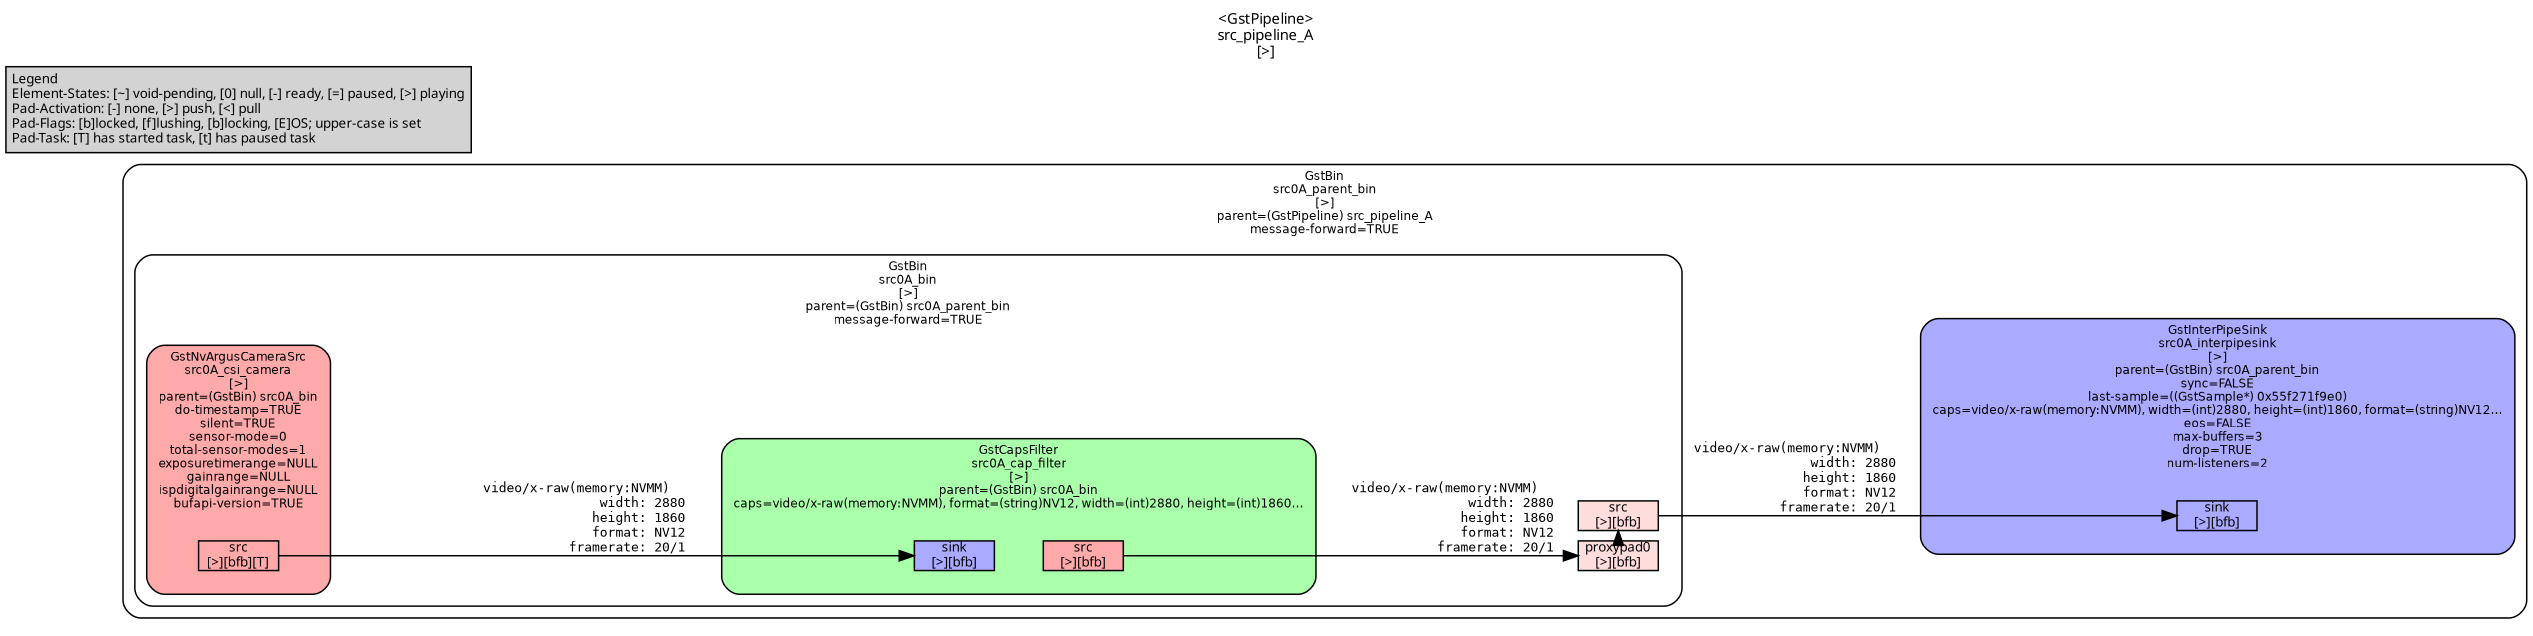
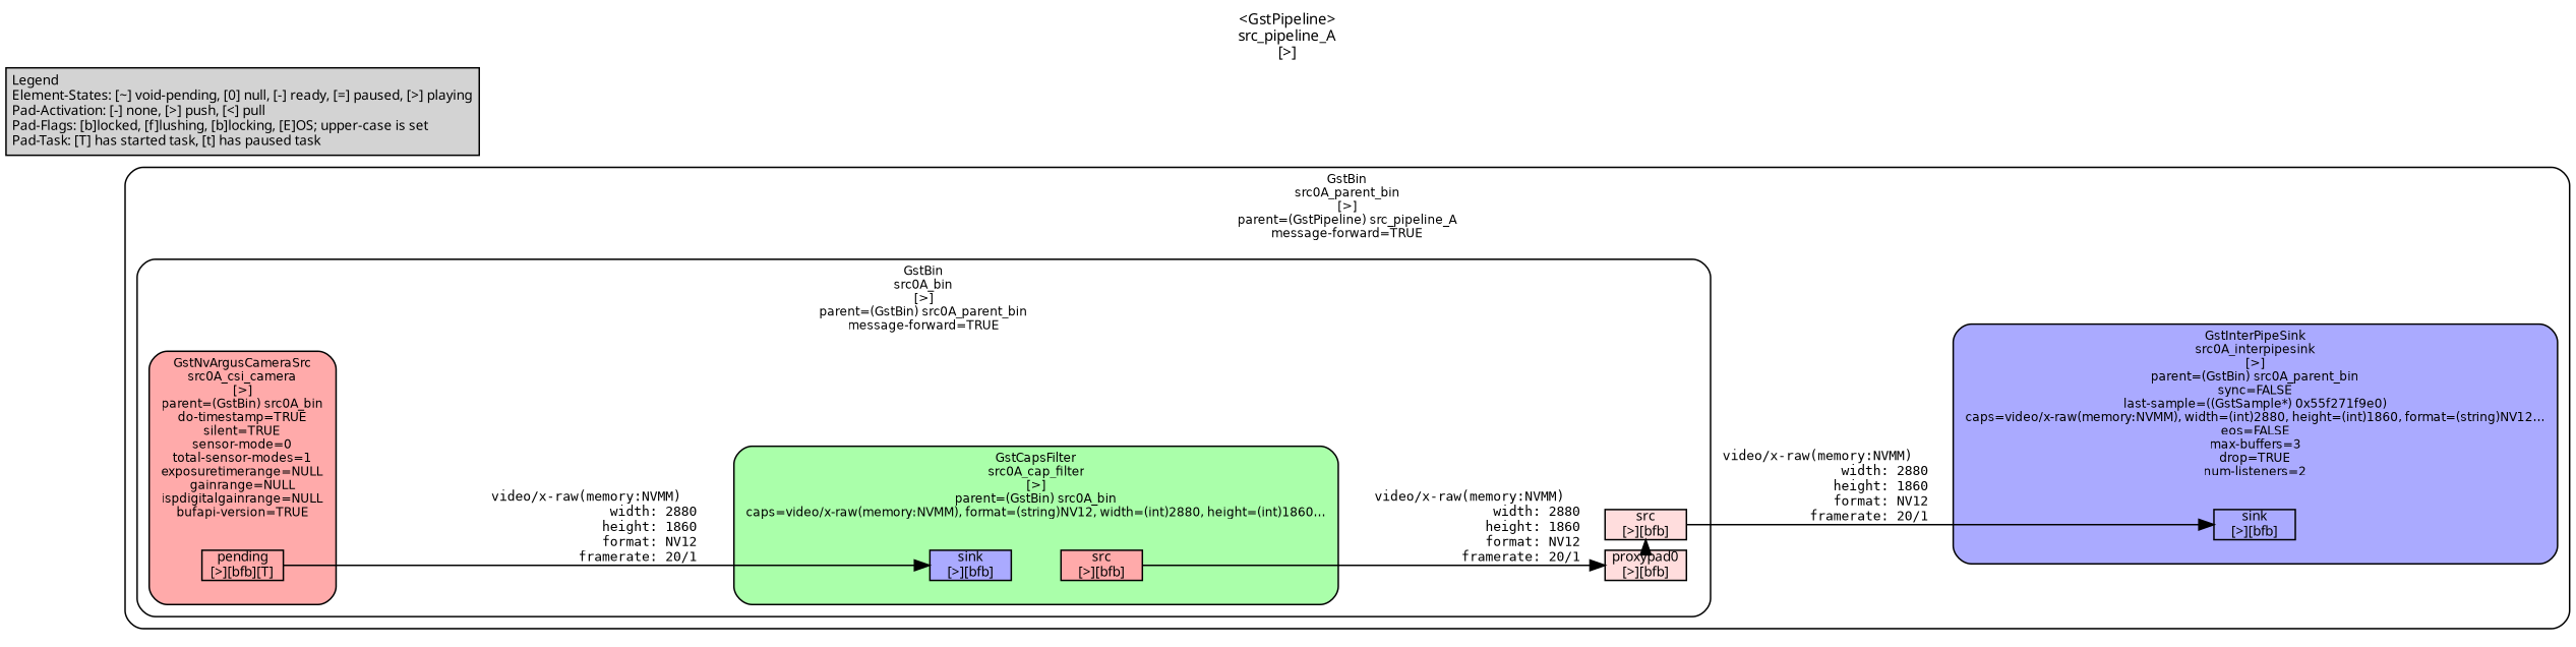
  digraph {
    fontname=sans
    fontsize=10
    label="<GstPipeline>\nsrc_pipeline_A\n[>]"
    labelloc=t
    nodesep=.1
    rankdir=LR
    ranksep=.2
    node [color=black fillcolor="#aaaaff" fontname=sans fontsize=9 margin="0.0,0.0" shape=box style="filled,solid"]
    edge [fontname=monospace fontsize=9 labelfontsize=6]
    n1 [height=0.2 label="sink\n[>][bfb]"]
    n2 [fillcolor="#ffdddd" height=0.2 label="proxypad0\n[>][bfb]"]
    n3 [fillcolor="#ffdddd" height=0.2 label="src\n[>][bfb]"]
-   n4 [fillcolor="#ffaaaa" height=0.2 label="src\n[>][bfb][T]"]
+   n4 [fillcolor="#ffaaaa" height=0.2 label="pending\n[>][bfb][T]"]
    n5 [height=0.2 label="sink\n[>][bfb]"]
    n6 [fillcolor="#ffaaaa" height=0.2 label="src\n[>][bfb]"]
    n7 [label="Legend\lElement-States: [~] void-pending, [0] null, [-] ready, [=] paused, [>] playing\lPad-Activation: [-] none, [>] push, [<] pull\lPad-Flags: [b]locked, [f]lushing, [b]locking, [E]OS; upper-case is set\lPad-Task: [T] has started task, [t] has paused task\l" margin="0.05,0.05" style=filled color="" fillcolor=""]
    subgraph cluster_1 {
      color=black
      fillcolor="#ffffff"
      fontname="Bitstream Vera Sans"
      fontsize=8
      label="GstBin\nsrc0A_parent_bin\n[>]\nparent=(GstPipeline) src_pipeline_A\nmessage-forward=TRUE"
      style="filled,rounded"
      subgraph cluster_2 {
        color=black
        fillcolor="#aaaaff"
        fontname="Bitstream Vera Sans"
        fontsize=8
        label="GstInterPipeSink\nsrc0A_interpipesink\n[>]\nparent=(GstBin) src0A_parent_bin\nsync=FALSE\nlast-sample=((GstSample*) 0x55f271f9e0)\ncaps=video/x-raw(memory:NVMM), width=(int)2880, height=(int)1860, format=(string)NV12…\neos=FALSE\nmax-buffers=3\ndrop=TRUE\nnum-listeners=2"
        style="filled,rounded"
        subgraph cluster_3 {
          color=black
          fillcolor="#aaaaff"
          fontname="Bitstream Vera Sans"
          fontsize=8
          label=""
          style=invis
          n1
        }
      }
      subgraph cluster_4 {
        color=black
        fillcolor="#ffffff"
        fontname="Bitstream Vera Sans"
        fontsize=8
        label="GstBin\nsrc0A_bin\n[>]\nparent=(GstBin) src0A_parent_bin\nmessage-forward=TRUE"
        style="filled,rounded"
        subgraph cluster_5 {
          color=black
          fillcolor="#ffffff"
          fontname="Bitstream Vera Sans"
          fontsize=8
          label=""
          style=invis
          n2
          n3
        }
        subgraph cluster_6 {
          color=black
          fillcolor="#ffaaaa"
          fontname="Bitstream Vera Sans"
          fontsize=8
          label="GstNvArgusCameraSrc\nsrc0A_csi_camera\n[>]\nparent=(GstBin) src0A_bin\ndo-timestamp=TRUE\nsilent=TRUE\nsensor-mode=0\ntotal-sensor-modes=1\nexposuretimerange=NULL\ngainrange=NULL\nispdigitalgainrange=NULL\nbufapi-version=TRUE"
          style="filled,rounded"
          subgraph cluster_7 {
            color=black
            fillcolor="#ffaaaa"
            fontname="Bitstream Vera Sans"
            fontsize=8
            label=""
            style=invis
            n4
          }
        }
        subgraph cluster_8 {
          color=black
          fillcolor="#aaffaa"
          fontname="Bitstream Vera Sans"
          fontsize=8
          label="GstCapsFilter\nsrc0A_cap_filter\n[>]\nparent=(GstBin) src0A_bin\ncaps=video/x-raw(memory:NVMM), format=(string)NV12, width=(int)2880, height=(int)1860…"
          style="filled,rounded"
          subgraph cluster_9 {
            color=black
            fillcolor="#aaffaa"
            fontname="Bitstream Vera Sans"
            fontsize=8
            label=""
            style=invis
            n5
          }
          subgraph cluster_10 {
            color=black
            fillcolor="#aaffaa"
            fontname="Bitstream Vera Sans"
            fontsize=8
            label=""
            style=invis
            n6
          }
        }
      }
    }
    n2 -> n3 [minlen=0 style=dashed]
    n3 -> n1 [label="video/x-raw(memory:NVMM)\l               width: 2880\l              height: 1860\l              format: NV12\l           framerate: 20/1\l"]
    n4 -> n5 [label="video/x-raw(memory:NVMM)\l               width: 2880\l              height: 1860\l              format: NV12\l           framerate: 20/1\l"]
    n5 -> n6 [style=invis]
    n6 -> n2 [label="video/x-raw(memory:NVMM)\l               width: 2880\l              height: 1860\l              format: NV12\l           framerate: 20/1\l"]
  }
